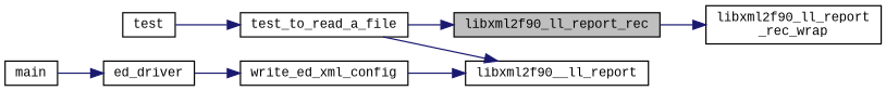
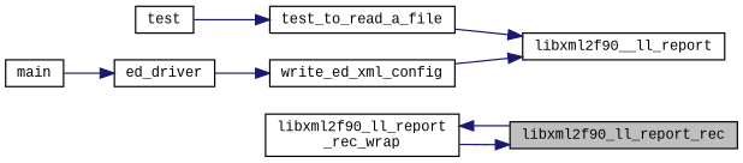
  digraph {
    fontname="Liberation Mono"
    rankdir=RL
    node [color=black fillcolor=white fontname="Liberation Mono" fontsize=10 shape=record style=filled]
    edge [color=midnightblue dir=back fontname="Liberation Mono" fontsize=10 labelfontname=Helvetica labelfontsize=10 style=solid]
    n1 [fillcolor=grey75 fontcolor=black height=0.2 label=libxml2f90_ll_report_rec width=0.4]
    n2 [height=0.2 label="libxml2f90_ll_report\l_rec_wrap" width=0.4]
    n3 [height=0.2 label=libxml2f90__ll_report width=0.4]
    n4 [height=0.2 label=test_to_read_a_file width=0.4]
    n5 [height=0.2 label=write_ed_xml_config width=0.4]
    n6 [height=0.2 label=test width=0.4]
    n7 [height=0.2 label=ed_driver width=0.4]
    n8 [height=0.2 label=main width=0.4]
-   n1 -> n4
+   n1 -> n2
    n2 -> n1
    n3 -> n4
    n3 -> n5
    n4 -> n6
    n5 -> n7
    n7 -> n8
  }
